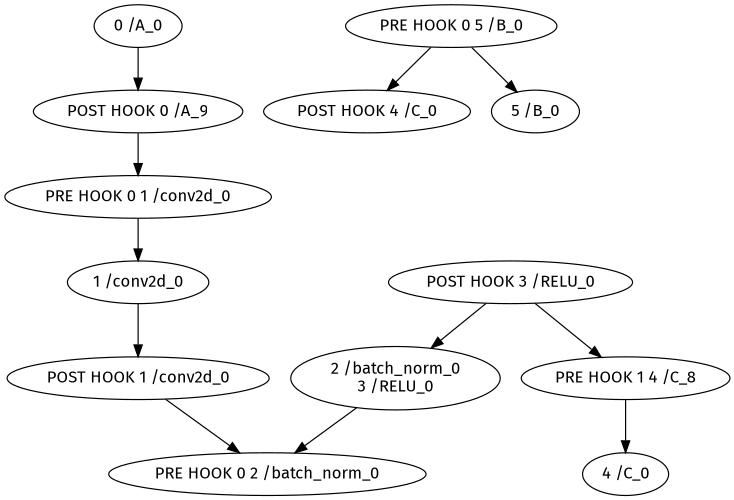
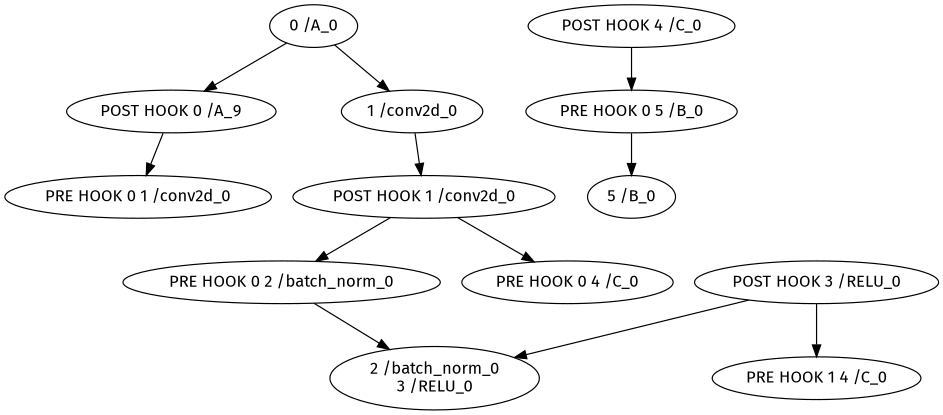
  strict digraph {
    fontname="Fira Sans"
    node [fontname="Fira Sans" node_type="InsertionPointGraphNodeType.INSERTION_POINT"]
    edge [fontname="Fira Sans"]
    "0 /A_0" [associated_ip_node_keys="{'POST HOOK 0 /A_0'}" is_merged=False node_type="InsertionPointGraphNodeType.OPERATOR" regular_node_data="0 /A_0 A"]
    n2 [insertion_point_data="TargetType.OPERATOR_POST_HOOK /A_0" label="POST HOOK 0 /A_9"]
    "PRE HOOK 0 1 /conv2d_0" [insertion_point_data="TargetType.OPERATOR_PRE_HOOK 0 /conv2d_0"]
    "1 /conv2d_0" [associated_ip_node_keys="{'PRE HOOK 0 1 /conv2d_0', 'POST HOOK 1 /conv2d_0'}" is_merged=False node_type="InsertionPointGraphNodeType.OPERATOR" regular_node_data="1 /conv2d_0 conv2d"]
    "POST HOOK 1 /conv2d_0" [insertion_point_data="TargetType.OPERATOR_POST_HOOK /conv2d_0"]
    "PRE HOOK 0 2 /batch_norm_0" [insertion_point_data="TargetType.OPERATOR_PRE_HOOK 0 /batch_norm_0"]
-   "4 /C_0" [associated_ip_node_keys="{'POST HOOK 4 /C_0', 'PRE HOOK 0 4 /C_0', 'PRE HOOK 1 4 /C_0'}" is_merged=False node_type="InsertionPointGraphNodeType.OPERATOR" regular_node_data="4 /C_0 C"]
+   "PRE HOOK 0 4 /C_0" [insertion_point_data="TargetType.OPERATOR_PRE_HOOK 0 /C_0"]
    "POST HOOK 4 /C_0" [insertion_point_data="TargetType.OPERATOR_POST_HOOK /C_0"]
    "PRE HOOK 0 5 /B_0" [insertion_point_data="TargetType.OPERATOR_PRE_HOOK 0 /B_0"]
    "5 /B_0" [associated_ip_node_keys="{'PRE HOOK 0 5 /B_0'}" is_merged=False node_type="InsertionPointGraphNodeType.OPERATOR" regular_node_data="5 /B_0 B"]
    "2 /batch_norm_0\n3 /RELU_0\n" [associated_ip_node_keys="{'PRE HOOK 0 2 /batch_norm_0', 'POST HOOK 3 /RELU_0'}" is_merged=True merged_node_list="[2 /batch_norm_0 batch_norm, 3 /RELU_0 RELU]" node_type="InsertionPointGraphNodeType.OPERATOR" regular_node_data="2 /batch_norm_0 batch_norm"]
    "POST HOOK 3 /RELU_0" [insertion_point_data="TargetType.OPERATOR_POST_HOOK /RELU_0"]
-   "PRE HOOK 1 4 /C_0" [insertion_point_data="TargetType.OPERATOR_PRE_HOOK 1 /C_0" label="PRE HOOK 1 4 /C_8"]
+   "PRE HOOK 1 4 /C_0" [insertion_point_data="TargetType.OPERATOR_PRE_HOOK 1 /C_0"]
    "0 /A_0" -> n2
    n2 -> "PRE HOOK 0 1 /conv2d_0"
-   "PRE HOOK 0 1 /conv2d_0" -> "1 /conv2d_0"
+   "0 /A_0" -> "1 /conv2d_0"
    "1 /conv2d_0" -> "POST HOOK 1 /conv2d_0"
    "POST HOOK 1 /conv2d_0" -> "PRE HOOK 0 2 /batch_norm_0"
-   "2 /batch_norm_0\n3 /RELU_0\n" -> "PRE HOOK 0 2 /batch_norm_0"
-   "PRE HOOK 0 5 /B_0" -> "POST HOOK 4 /C_0"
+   "POST HOOK 1 /conv2d_0" -> "PRE HOOK 0 4 /C_0"
+   "PRE HOOK 0 2 /batch_norm_0" -> "2 /batch_norm_0\n3 /RELU_0\n"
+   "POST HOOK 4 /C_0" -> "PRE HOOK 0 5 /B_0"
    "PRE HOOK 0 5 /B_0" -> "5 /B_0"
    "POST HOOK 3 /RELU_0" -> "2 /batch_norm_0\n3 /RELU_0\n"
    "POST HOOK 3 /RELU_0" -> "PRE HOOK 1 4 /C_0"
-   "PRE HOOK 1 4 /C_0" -> "4 /C_0"
  }
